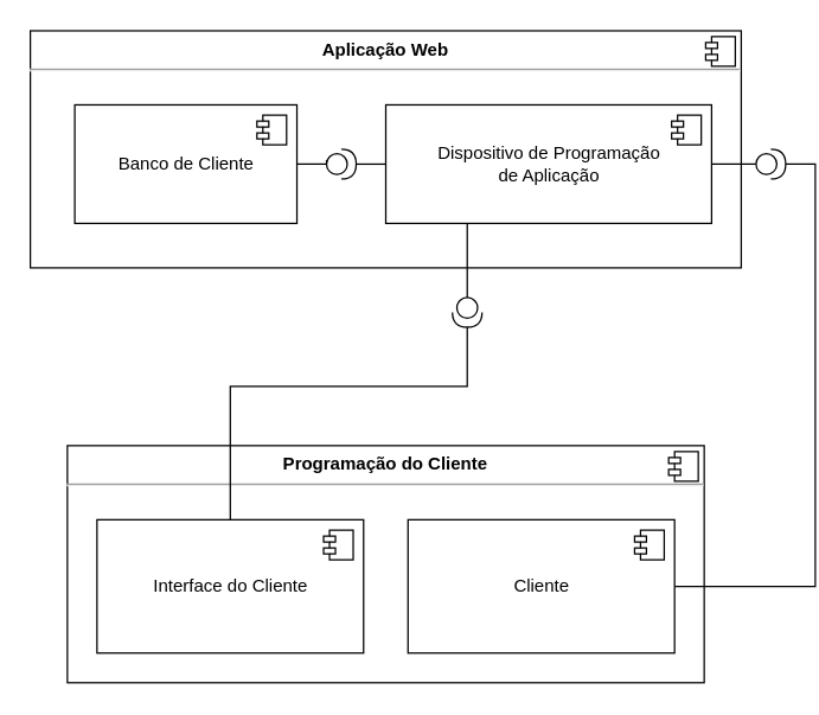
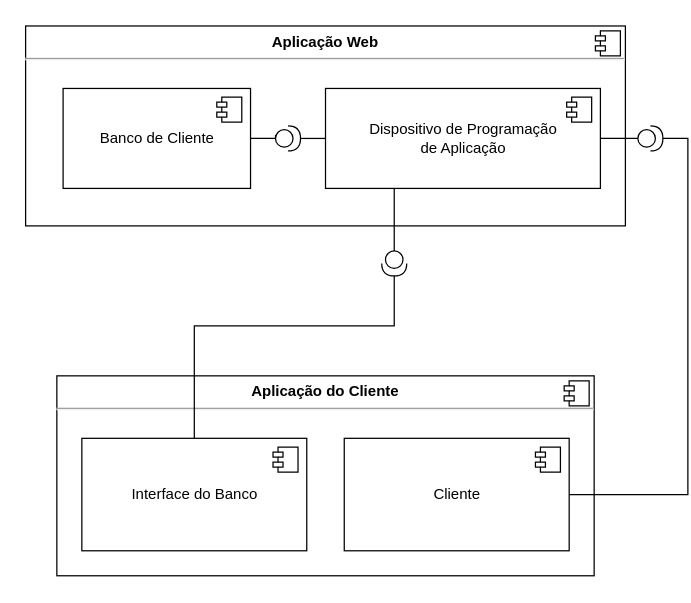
  <mxCell id="0" />
  <mxCell id="1" parent="0" />
- <mxCell id="2" value="&lt;p style=&quot;margin: 6px 0px 0px;&quot;&gt;&lt;b&gt;Programação do Cliente&lt;/b&gt;&lt;/p&gt;&lt;hr&gt;&lt;p style=&quot;margin:0px;margin-left:8px;&quot;&gt;&lt;br&gt;&lt;/p&gt;" style="align=center;overflow=fill;html=1;dropTarget=0;" vertex="1" parent="1"><mxGeometry x="45" y="300" width="430" height="160" as="geometry" /></mxCell>
+ <mxCell id="2" value="&lt;p style=&quot;margin: 6px 0px 0px;&quot;&gt;&lt;b&gt;Aplicação do Cliente&lt;/b&gt;&lt;/p&gt;&lt;hr&gt;&lt;p style=&quot;margin:0px;margin-left:8px;&quot;&gt;&lt;br&gt;&lt;/p&gt;" style="align=center;overflow=fill;html=1;dropTarget=0;" vertex="1" parent="1"><mxGeometry x="45" y="300" width="430" height="160" as="geometry" /></mxCell>
  <mxCell id="3" value="" style="shape=component;jettyWidth=8;jettyHeight=4;" vertex="1" parent="2"><mxGeometry x="1" width="20" height="20" relative="1" as="geometry"><mxPoint x="-24" y="4" as="offset" /></mxGeometry></mxCell>
  <mxCell id="4" value="&lt;p style=&quot;margin: 6px 0px 0px;&quot;&gt;&lt;b&gt;Aplicação Web&lt;/b&gt;&lt;/p&gt;&lt;hr&gt;&lt;p style=&quot;margin:0px;margin-left:8px;&quot;&gt;&lt;br&gt;&lt;/p&gt;" style="align=center;overflow=fill;html=1;dropTarget=0;" vertex="1" parent="1"><mxGeometry x="20" y="20" width="480" height="160" as="geometry" /></mxCell>
  <mxCell id="5" value="" style="shape=component;jettyWidth=8;jettyHeight=4;" vertex="1" parent="4"><mxGeometry x="1" width="20" height="20" relative="1" as="geometry"><mxPoint x="-24" y="4" as="offset" /></mxGeometry></mxCell>
  <mxCell id="6" style="edgeStyle=orthogonalEdgeStyle;rounded=0;orthogonalLoop=1;jettySize=auto;html=1;exitX=1;exitY=0.5;exitDx=0;exitDy=0;entryX=0;entryY=0.36;entryDx=0;entryDy=0;entryPerimeter=0;endArrow=none;endFill=0;" edge="1" parent="1" source="7" target="22"><mxGeometry relative="1" as="geometry" /></mxCell>
  <mxCell id="7" value="Banco de Cliente" style="html=1;dropTarget=0;" vertex="1" parent="1"><mxGeometry x="50" y="70" width="150" height="80" as="geometry" /></mxCell>
  <mxCell id="8" value="" style="shape=module;jettyWidth=8;jettyHeight=4;" vertex="1" parent="7"><mxGeometry x="1" width="20" height="20" relative="1" as="geometry"><mxPoint x="-27" y="7" as="offset" /></mxGeometry></mxCell>
  <mxCell id="9" style="edgeStyle=orthogonalEdgeStyle;rounded=0;orthogonalLoop=1;jettySize=auto;html=1;exitX=0.5;exitY=0;exitDx=0;exitDy=0;entryX=1;entryY=0.5;entryDx=0;entryDy=0;entryPerimeter=0;endArrow=none;endFill=0;" edge="1" parent="1" source="10" target="20"><mxGeometry relative="1" as="geometry"><Array as="points"><mxPoint x="155" y="260" /><mxPoint x="315" y="260" /></Array></mxGeometry></mxCell>
- <mxCell id="10" value="Interface do Cliente" style="html=1;dropTarget=0;" vertex="1" parent="1"><mxGeometry x="65" y="350" width="180" height="90" as="geometry" /></mxCell>
+ <mxCell id="10" value="Interface do Banco" style="html=1;dropTarget=0;" vertex="1" parent="1"><mxGeometry x="65" y="350" width="180" height="90" as="geometry" /></mxCell>
  <mxCell id="11" value="" style="shape=module;jettyWidth=8;jettyHeight=4;" vertex="1" parent="10"><mxGeometry x="1" width="20" height="20" relative="1" as="geometry"><mxPoint x="-27" y="7" as="offset" /></mxGeometry></mxCell>
  <mxCell id="12" style="edgeStyle=orthogonalEdgeStyle;rounded=0;orthogonalLoop=1;jettySize=auto;html=1;entryX=1;entryY=0.5;entryDx=0;entryDy=0;entryPerimeter=0;endArrow=none;endFill=0;" edge="1" parent="1" source="13" target="19"><mxGeometry relative="1" as="geometry" /></mxCell>
  <mxCell id="13" value="Cliente" style="html=1;dropTarget=0;" vertex="1" parent="1"><mxGeometry x="275" y="350" width="180" height="90" as="geometry" /></mxCell>
  <mxCell id="14" value="" style="shape=module;jettyWidth=8;jettyHeight=4;" vertex="1" parent="13"><mxGeometry x="1" width="20" height="20" relative="1" as="geometry"><mxPoint x="-27" y="7" as="offset" /></mxGeometry></mxCell>
  <mxCell id="15" style="edgeStyle=orthogonalEdgeStyle;rounded=0;orthogonalLoop=1;jettySize=auto;html=1;exitX=1;exitY=0.5;exitDx=0;exitDy=0;endArrow=none;endFill=0;" edge="1" parent="1" source="17" target="19"><mxGeometry relative="1" as="geometry" /></mxCell>
  <mxCell id="16" style="edgeStyle=orthogonalEdgeStyle;rounded=0;orthogonalLoop=1;jettySize=auto;html=1;exitX=0.25;exitY=1;exitDx=0;exitDy=0;entryX=0;entryY=0.5;entryDx=0;entryDy=0;entryPerimeter=0;endArrow=none;endFill=0;" edge="1" parent="1" source="17" target="20"><mxGeometry relative="1" as="geometry" /></mxCell>
  <mxCell id="17" value="Dispositivo de Programação&lt;br&gt;de Aplicação" style="html=1;dropTarget=0;" vertex="1" parent="1"><mxGeometry x="260" y="70" width="220" height="80" as="geometry" /></mxCell>
  <mxCell id="18" value="" style="shape=module;jettyWidth=8;jettyHeight=4;" vertex="1" parent="17"><mxGeometry x="1" width="20" height="20" relative="1" as="geometry"><mxPoint x="-27" y="7" as="offset" /></mxGeometry></mxCell>
  <mxCell id="19" value="" style="shape=providedRequiredInterface;html=1;verticalLabelPosition=bottom;sketch=0;" vertex="1" parent="1"><mxGeometry x="510" y="100" width="20" height="20" as="geometry" /></mxCell>
  <mxCell id="20" value="" style="shape=providedRequiredInterface;html=1;verticalLabelPosition=bottom;sketch=0;rotation=90;" vertex="1" parent="1"><mxGeometry x="305" y="200" width="20" height="20" as="geometry" /></mxCell>
  <mxCell id="21" style="edgeStyle=orthogonalEdgeStyle;rounded=0;orthogonalLoop=1;jettySize=auto;html=1;exitX=1;exitY=0.5;exitDx=0;exitDy=0;exitPerimeter=0;entryX=0;entryY=0.5;entryDx=0;entryDy=0;endArrow=none;endFill=0;" edge="1" parent="1" source="22" target="17"><mxGeometry relative="1" as="geometry" /></mxCell>
  <mxCell id="22" value="" style="shape=providedRequiredInterface;html=1;verticalLabelPosition=bottom;sketch=0;" vertex="1" parent="1"><mxGeometry x="220" y="100" width="20" height="20" as="geometry" /></mxCell>
